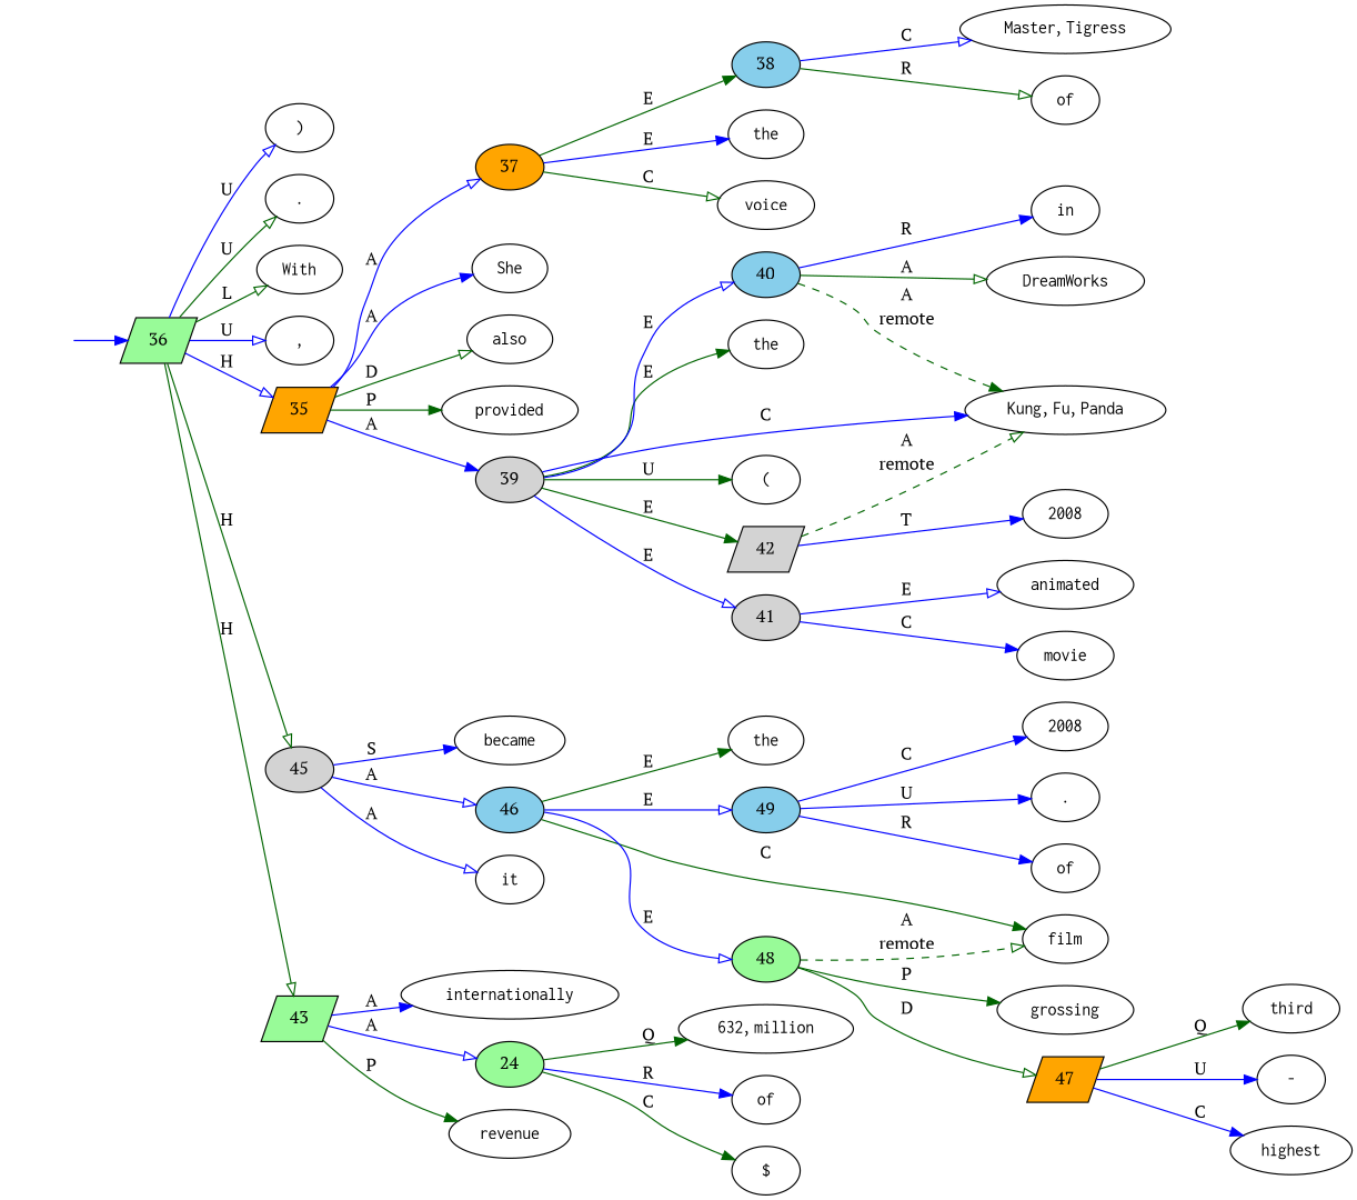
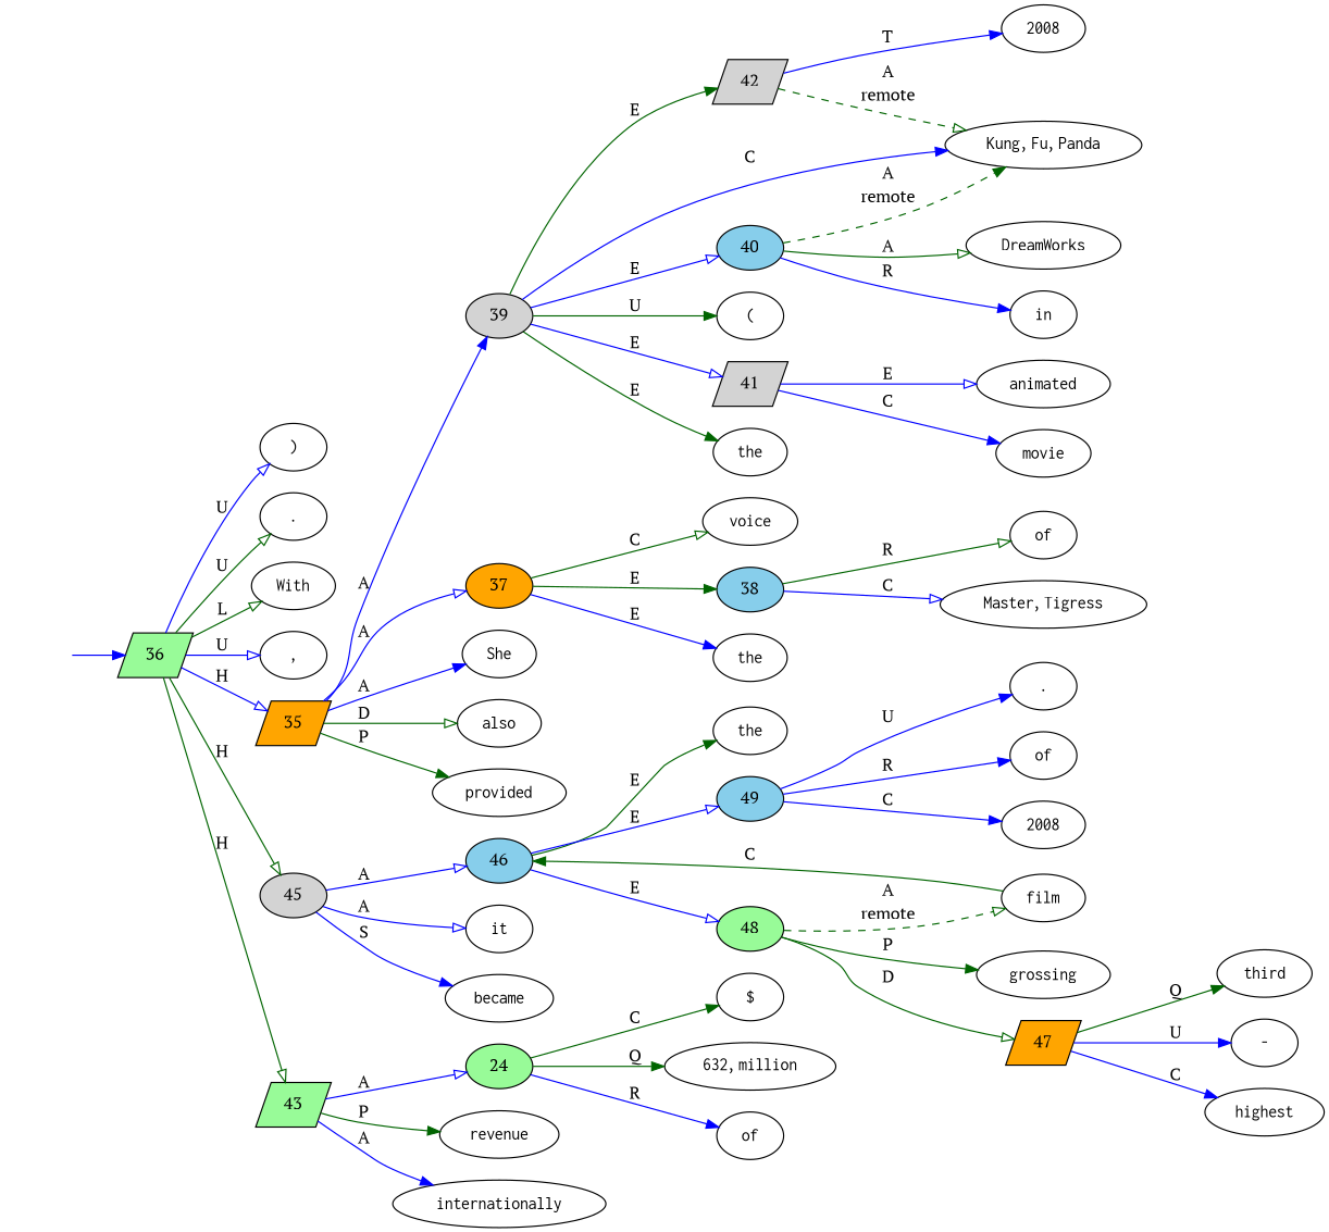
  digraph {
    fontname="PT Serif"
    rankdir=LR
    node [fontname="PT Serif" shape=oval]
    edge [arrowhead=normal color=blue fontname="PT Serif"]
    top [style=invis shape=""]
    36 [fillcolor=palegreen shape=parallelogram style=filled]
    n3 [label=<<table align="center" border="0" cellspacing="0"><tr><td colspan="2"><font face="Courier">)</font></td></tr></table>>]
    n4 [label=<<table align="center" border="0" cellspacing="0"><tr><td colspan="2"><font face="Courier">.</font></td></tr></table>>]
    n5 [label=<<table align="center" border="0" cellspacing="0"><tr><td colspan="2"><font face="Courier">With</font></td></tr></table>>]
    n6 [label=<<table align="center" border="0" cellspacing="0"><tr><td colspan="2"><font face="Courier">,</font></td></tr></table>>]
    35 [fillcolor=orange shape=parallelogram style=filled]
    45 [fillcolor=lightgrey shape=ellipse style=filled]
    43 [fillcolor=palegreen shape=parallelogram style=filled]
    n10 [label=<<table align="center" border="0" cellspacing="0"><tr><td colspan="2"><font face="Courier">She</font></td></tr></table>>]
    n11 [label=<<table align="center" border="0" cellspacing="0"><tr><td colspan="2"><font face="Courier">also</font></td></tr></table>>]
    n12 [label=<<table align="center" border="0" cellspacing="0"><tr><td colspan="2"><font face="Courier">provided</font></td></tr></table>>]
    39 [fillcolor=lightgrey shape=ellipse style=filled]
    37 [fillcolor=orange shape=ellipse style=filled]
    n15 [label=<<table align="center" border="0" cellspacing="0"><tr><td colspan="2"><font face="Courier">it</font></td></tr></table>>]
    n16 [label=<<table align="center" border="0" cellspacing="0"><tr><td colspan="2"><font face="Courier">became</font></td></tr></table>>]
    46 [fillcolor=skyblue shape=ellipse style=filled]
    n18 [label=<<table align="center" border="0" cellspacing="0"><tr><td colspan="2"><font face="Courier">revenue</font></td></tr></table>>]
    n19 [label=<<table align="center" border="0" cellspacing="0"><tr><td colspan="2"><font face="Courier">internationally</font></td></tr></table>>]
    n20 [fillcolor=palegreen label=24 shape=ellipse style=filled]
    n21 [label=<<table align="center" border="0" cellspacing="0"><tr><td colspan="2"><font face="Courier">the</font></td></tr></table>>]
    n22 [label=<<table align="center" border="0" cellspacing="0"><tr><td colspan="2"><font face="Courier">voice</font></td></tr></table>>]
    n23 [label=<<table align="center" border="0" cellspacing="0"><tr><td colspan="2"><font face="Courier">of</font></td></tr></table>>]
    n24 [label=<<table align="center" border="0" cellspacing="0"><tr><td colspan="2"><font face="Courier">Master</font>,&nbsp;<font face="Courier">Tigress</font></td></tr></table>>]
    n25 [label=<<table align="center" border="0" cellspacing="0"><tr><td colspan="2"><font face="Courier">in</font></td></tr></table>>]
    n26 [label=<<table align="center" border="0" cellspacing="0"><tr><td colspan="2"><font face="Courier">the</font></td></tr></table>>]
    n27 [label=<<table align="center" border="0" cellspacing="0"><tr><td colspan="2"><font face="Courier">DreamWorks</font></td></tr></table>>]
    n28 [label=<<table align="center" border="0" cellspacing="0"><tr><td colspan="2"><font face="Courier">animated</font></td></tr></table>>]
    n29 [label=<<table align="center" border="0" cellspacing="0"><tr><td colspan="2"><font face="Courier">movie</font></td></tr></table>>]
    n30 [label=<<table align="center" border="0" cellspacing="0"><tr><td colspan="2"><font face="Courier">Kung</font>,&nbsp;<font face="Courier">Fu</font>,&nbsp;<font face="Courier">Panda</font></td></tr></table>>]
    n31 [label=<<table align="center" border="0" cellspacing="0"><tr><td colspan="2"><font face="Courier">(</font></td></tr></table>>]
    n32 [label=<<table align="center" border="0" cellspacing="0"><tr><td colspan="2"><font face="Courier">2008</font></td></tr></table>>]
    n33 [label=<<table align="center" border="0" cellspacing="0"><tr><td colspan="2"><font face="Courier">of</font></td></tr></table>>]
    n34 [label=<<table align="center" border="0" cellspacing="0"><tr><td colspan="2"><font face="Courier">$</font></td></tr></table>>]
    n35 [label=<<table align="center" border="0" cellspacing="0"><tr><td colspan="2"><font face="Courier">632</font>,&nbsp;<font face="Courier">million</font></td></tr></table>>]
    n36 [label=<<table align="center" border="0" cellspacing="0"><tr><td colspan="2"><font face="Courier">the</font></td></tr></table>>]
    n37 [label=<<table align="center" border="0" cellspacing="0"><tr><td colspan="2"><font face="Courier">third</font></td></tr></table>>]
    n38 [label=<<table align="center" border="0" cellspacing="0"><tr><td colspan="2"><font face="Courier">-</font></td></tr></table>>]
    n39 [label=<<table align="center" border="0" cellspacing="0"><tr><td colspan="2"><font face="Courier">highest</font></td></tr></table>>]
    n40 [label=<<table align="center" border="0" cellspacing="0"><tr><td colspan="2"><font face="Courier">grossing</font></td></tr></table>>]
    n41 [label=<<table align="center" border="0" cellspacing="0"><tr><td colspan="2"><font face="Courier">film</font></td></tr></table>>]
    n42 [label=<<table align="center" border="0" cellspacing="0"><tr><td colspan="2"><font face="Courier">of</font></td></tr></table>>]
    n43 [label=<<table align="center" border="0" cellspacing="0"><tr><td colspan="2"><font face="Courier">2008</font></td></tr></table>>]
    n44 [label=<<table align="center" border="0" cellspacing="0"><tr><td colspan="2"><font face="Courier">.</font></td></tr></table>>]
    42 [fillcolor=lightgrey shape=parallelogram style=filled]
-   41 [fillcolor=lightgrey shape=ellipse style=filled]
+   41 [fillcolor=lightgrey shape=parallelogram style=filled]
    40 [fillcolor=skyblue shape=ellipse style=filled]
    38 [fillcolor=skyblue shape=ellipse style=filled]
    49 [fillcolor=skyblue shape=ellipse style=filled]
    48 [fillcolor=palegreen shape=ellipse style=filled]
    47 [fillcolor=orange shape=parallelogram style=filled]
    top -> 36
    36 -> n3 [arrowhead=onormal label=U]
    36 -> n4 [arrowhead=onormal color=darkgreen label=U]
    36 -> n5 [arrowhead=onormal color=darkgreen label=L]
    36 -> n6 [arrowhead=onormal label=U]
    36 -> 35 [arrowhead=onormal label=H]
    36 -> 45 [arrowhead=onormal color=darkgreen label=H]
    36 -> 43 [arrowhead=onormal color=darkgreen label=H]
    35 -> n10 [label=A]
    35 -> n11 [arrowhead=onormal color=darkgreen label=D]
    35 -> n12 [color=darkgreen label=P]
    35 -> 39 [label=A]
    35 -> 37 [arrowhead=onormal label=A]
    45 -> n15 [arrowhead=onormal label=A]
    45 -> n16 [label=S]
    45 -> 46 [arrowhead=onormal label=A]
    43 -> n18 [color=darkgreen label=P]
    43 -> n19 [label=A]
    43 -> n20 [arrowhead=onormal label=A]
    39 -> n26 [color=darkgreen label=E]
    39 -> n30 [label=C]
    39 -> n31 [color=darkgreen label=U]
    39 -> 42 [color=darkgreen label=E]
    39 -> 41 [arrowhead=onormal label=E]
    39 -> 40 [arrowhead=onormal label=E]
    37 -> n21 [label=E]
    37 -> n22 [arrowhead=onormal color=darkgreen label=C]
    37 -> 38 [color=darkgreen label=E]
    46 -> n36 [color=darkgreen label=E]
-   46 -> n41 [color=darkgreen label=C]
+   n41 -> 46 [color=darkgreen label=C]
    46 -> 49 [arrowhead=onormal label=E]
    46 -> 48 [arrowhead=onormal label=E]
    n20 -> n33 [label=R]
    n20 -> n34 [color=darkgreen label=C]
    n20 -> n35 [color=darkgreen label=Q]
    42 -> n30 [arrowhead=onormal color=darkgreen label=<<table align="center" border="0" cellspacing="0"><tr><td colspan="1">A</td></tr><tr><td>remote</td></tr></table>> style=dashed]
    42 -> n32 [label=T]
    41 -> n28 [arrowhead=onormal label=E]
    41 -> n29 [label=C]
    40 -> n25 [label=R]
    40 -> n27 [arrowhead=onormal color=darkgreen label=A]
    40 -> n30 [color=darkgreen label=<<table align="center" border="0" cellspacing="0"><tr><td colspan="1">A</td></tr><tr><td>remote</td></tr></table>> style=dashed]
    38 -> n23 [arrowhead=onormal color=darkgreen label=R]
    38 -> n24 [arrowhead=onormal label=C]
    49 -> n42 [label=R]
    49 -> n43 [label=C]
    49 -> n44 [label=U]
    48 -> n40 [color=darkgreen label=P]
    48 -> n41 [arrowhead=onormal color=darkgreen label=<<table align="center" border="0" cellspacing="0"><tr><td colspan="1">A</td></tr><tr><td>remote</td></tr></table>> style=dashed]
    48 -> 47 [arrowhead=onormal color=darkgreen label=D]
    47 -> n37 [color=darkgreen label=Q]
    47 -> n38 [label=U]
    47 -> n39 [label=C]
  }
